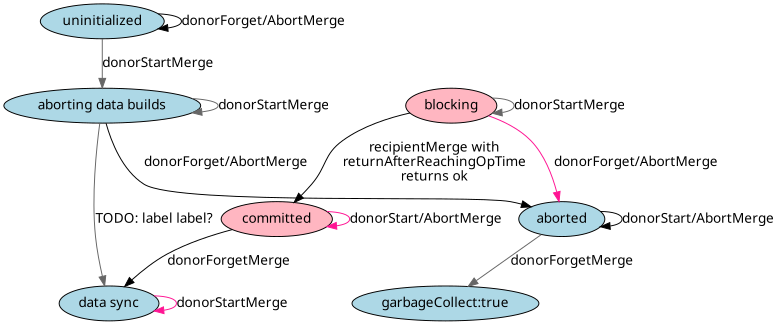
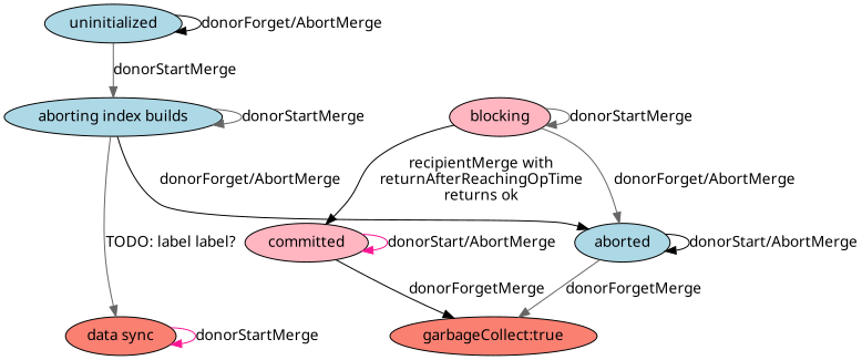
  digraph {
    fontname="Noto Sans"
    node [fillcolor=lightblue fontname="Noto Sans" style=filled]
    edge [color=black fontname="Noto Sans"]
    n1 [label=uninitialized]
-   n2 [label="aborting data builds"]
-   n3 [label="data sync"]
+   n2 [label="aborting index builds"]
+   n3 [fillcolor=salmon label="data sync"]
    n4 [label=aborted]
-   n5 [label="garbageCollect:true"]
+   n5 [fillcolor=salmon label="garbageCollect:true"]
    n6 [fillcolor=lightpink label=blocking]
    n7 [fillcolor=lightpink label=committed]
    n1 -> n1 [label="donorForget/AbortMerge"]
    n1 -> n2 [color=gray40 label=donorStartMerge]
    n2 -> n2 [color=gray40 label=donorStartMerge]
    n2 -> n3 [color=gray40 label="TODO: label label?"]
    n2 -> n4 [label="donorForget/AbortMerge"]
    n3 -> n3 [color=deeppink label=donorStartMerge]
    n4 -> n4 [label="donorStart/AbortMerge"]
    n4 -> n5 [color=gray40 label=donorForgetMerge]
-   n6 -> n4 [color=deeppink label="donorForget/AbortMerge"]
+   n6 -> n4 [color=gray40 label="donorForget/AbortMerge"]
    n6 -> n6 [color=gray40 label=donorStartMerge]
    n6 -> n7 [label="recipientMerge with\nreturnAfterReachingOpTime\nreturns ok"]
-   n7 -> n3 [label=donorForgetMerge]
+   n7 -> n5 [label=donorForgetMerge]
    n7 -> n7 [color=deeppink label="donorStart/AbortMerge"]
  }
